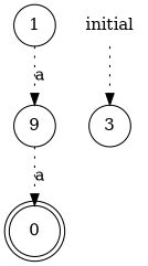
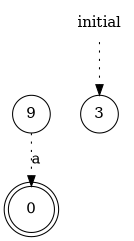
  digraph {
    rankdir=TB
    node [shape=circle]
    edge [style=dotted]
    0 [shape=doublecircle]
    n2 [label=9]
-   1
    initial [shape=plaintext]
    3
    n2 -> 0 [label=a]
-   1 -> n2 [label=a]
    initial -> 3
  }
